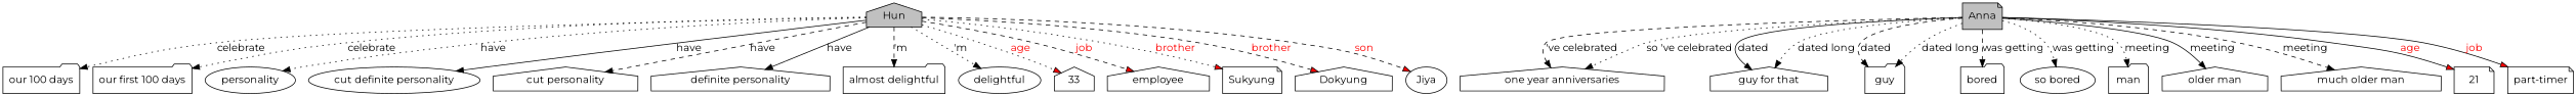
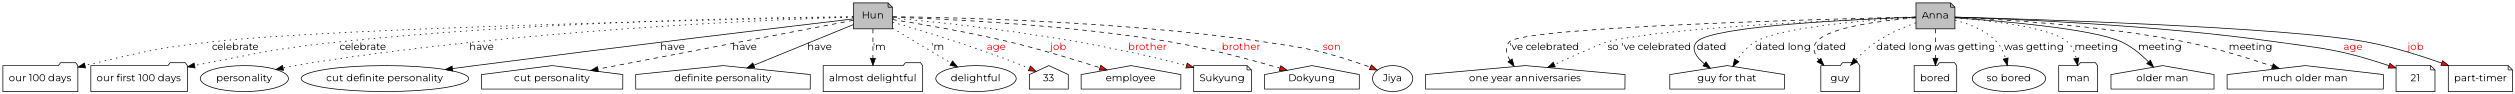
  digraph {
    fontname=Montserrat
    node [fontname=Montserrat shape=house]
    edge [fontname=Montserrat style=dotted]
-   n1 [fillcolor=gray label=Hun style=filled]
+   n1 [fillcolor=gray label=Hun shape=note style=filled]
    n2 [label="our 100 days" shape=folder]
    n3 [label="our first 100 days" shape=folder]
    n4 [label=personality shape=ellipse]
    n5 [label="cut definite personality" shape=ellipse]
    n6 [label="cut personality"]
    n7 [label="definite personality"]
    n8 [label="almost delightful" shape=folder]
    n9 [label=delightful shape=ellipse]
    n10 [label=33]
    n11 [label=employee]
    n12 [label=Sukyung shape=note]
    n13 [label=Dokyung]
    n14 [label=Jiya shape=ellipse]
    n15 [fillcolor=gray label=Anna shape=note style=filled]
    n16 [label="one year anniversaries"]
    n17 [label="guy for that"]
    n18 [label=guy shape=folder]
    n19 [label=bored shape=folder]
    n20 [label="so bored" shape=ellipse]
    n21 [label=man shape=folder]
    n22 [label="older man"]
    n23 [label="much older man"]
    n24 [label=21 shape=note]
    n25 [label="part-timer" shape=note]
    n1 -> n2 [label=celebrate]
    n1 -> n3 [label=celebrate]
    n1 -> n4 [label=have]
    n1 -> n5 [label=have style=solid]
    n1 -> n6 [label=have style=dashed]
    n1 -> n7 [label=have style=solid]
    n1 -> n8 [label="'m" style=dashed]
    n1 -> n9 [label="'m"]
    n1 -> n10 [fillcolor=red fontcolor=red label=age]
    n1 -> n11 [fillcolor=red fontcolor=red label=job style=dashed]
    n1 -> n12 [fillcolor=red fontcolor=red label=brother]
    n1 -> n13 [fillcolor=red fontcolor=red label=brother style=dashed]
    n1 -> n14 [fillcolor=red fontcolor=red label=son style=dashed]
    n15 -> n16 [label="'ve celebrated" style=dashed]
    n15 -> n16 [label="so 've celebrated"]
    n15 -> n17 [label=dated style=solid]
    n15 -> n17 [label="dated long"]
    n15 -> n18 [label=dated style=dashed]
    n15 -> n18 [label="dated long"]
    n15 -> n19 [label="was getting" style=dashed]
    n15 -> n20 [label="was getting"]
    n15 -> n21 [label=meeting]
    n15 -> n22 [label=meeting style=solid]
    n15 -> n23 [label=meeting style=dashed]
    n15 -> n24 [fillcolor=red fontcolor=red label=age style=solid]
    n15 -> n25 [fillcolor=red fontcolor=red label=job style=solid]
  }
